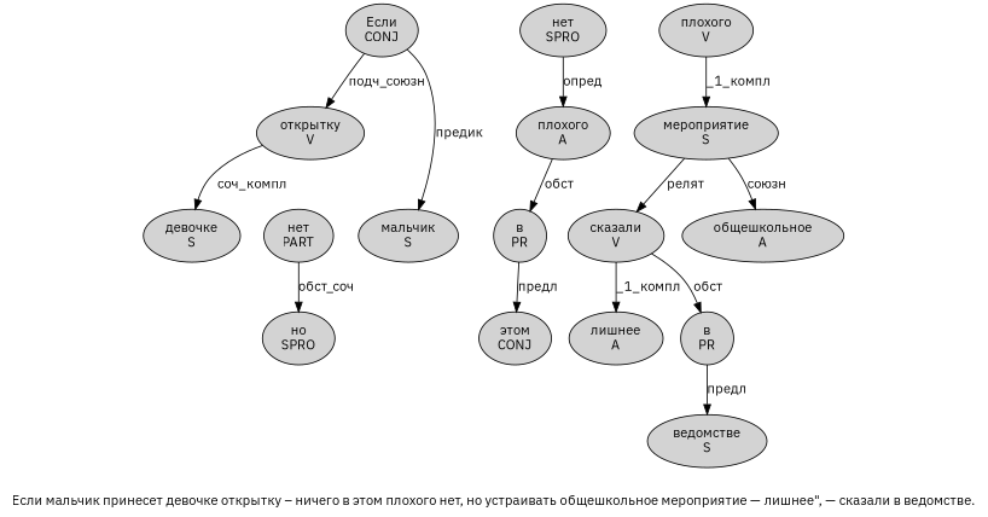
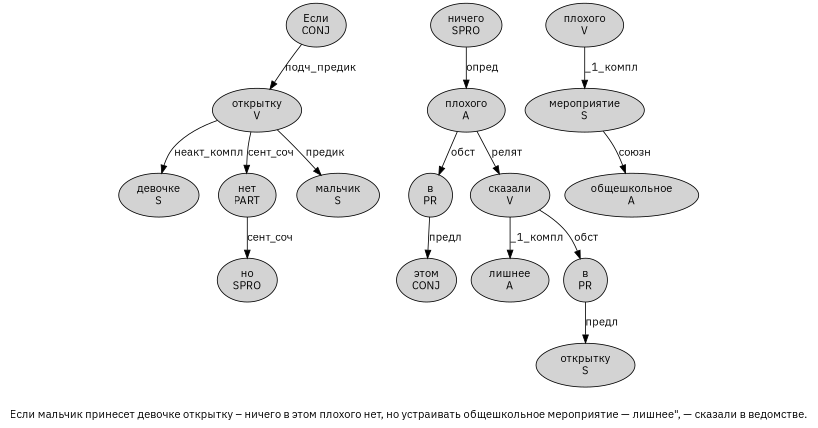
  digraph {
    fontname="IBM Plex Sans"
    label="Если мальчик принесет девочке открытку – ничего в этом плохого нет, но устраивать общешкольное мероприятие — лишнее\", — сказали в ведомстве."
    node [fillcolor=lightgray fontname="IBM Plex Sans" penwidth=1 shape=ellipse style=filled]
    edge [fontname="IBM Plex Sans"]
    n1 [label="Если\nCONJ"]
    n2 [label="открытку\nV"]
    n3 [label="мальчик\nS"]
    n4 [label="девочке\nS"]
    n5 [label="нет\nPART"]
    n6 [label="но\nSPRO"]
-   n7 [label="нет\nSPRO"]
+   n7 [label="ничего\nSPRO"]
    n8 [label="плохого\nA"]
    n9 [label="в\nPR"]
    n10 [label="этом\nCONJ"]
    n11 [label="плохого\nV"]
    n12 [label="мероприятие\nS"]
    n13 [label="общешкольное\nA"]
    n14 [label="сказали\nV"]
    n15 [label="лишнее\nA"]
    n16 [label="в\nPR"]
-   n17 [label="ведомстве\nS"]
-   n1 -> n2 [label="подч_союзн"]
-   n1 -> n3 [label="предик"]
-   n2 -> n4 [label="соч_компл"]
-   n5 -> n6 [label="обст_соч"]
+   n17 [label="открытку\nS"]
+   n1 -> n2 [label="подч_предик"]
+   n2 -> n3 [label="предик"]
+   n2 -> n4 [label="неакт_компл"]
+   n2 -> n5 [label="сент_соч"]
+   n5 -> n6 [label="сент_соч"]
    n7 -> n8 [label="опред"]
    n8 -> n9 [label="обст"]
    n9 -> n10 [label="предл"]
    n11 -> n12 [label="_1_компл"]
    n12 -> n13 [label="союзн"]
-   n12 -> n14 [label="релят"]
+   n8 -> n14 [label="релят"]
    n14 -> n15 [label="_1_компл"]
    n14 -> n16 [label="обст"]
    n16 -> n17 [label="предл"]
  }
